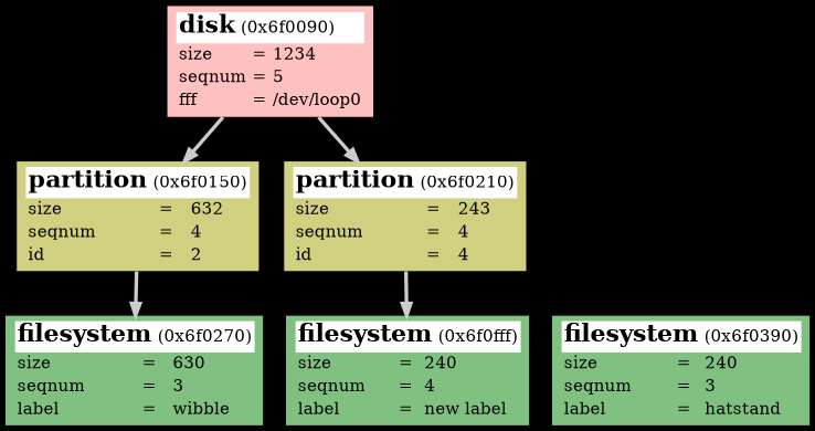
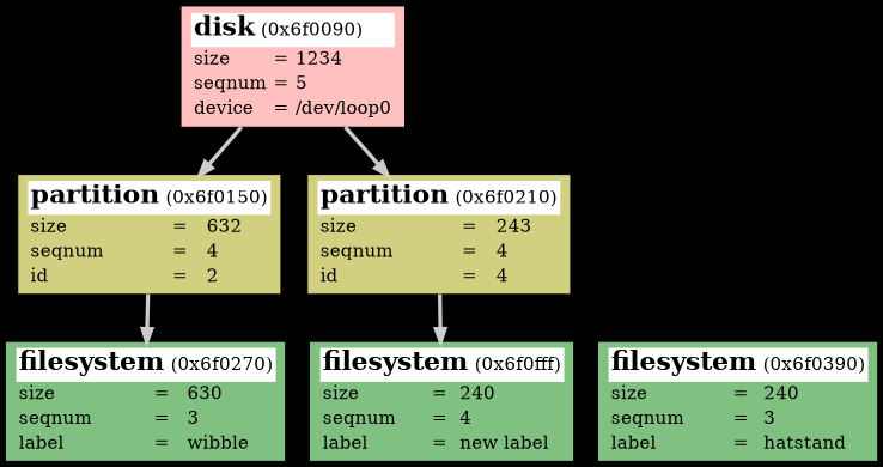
  digraph {
    bgcolor="#000000"
    color=white
    rankdir=TB
    node [color=black fillcolor="#80c080" shape=record style=filled]
    edge [color="#cccccc" penwidth=3.0]
    n1 [label=<<table cellspacing="0" border="0"> 	<tr><td align="left" bgcolor="white" colspan="3"><font color="#000000" point-size="20"><b>filesystem</b></font> (0x6f0fff)</td></tr> 	<tr><td align="left">size</td><td>=</td><td align="left">240</td></tr> 	<tr><td align="left">seqnum</td><td>=</td><td align="left">4</td></tr> 	<tr><td align="left">label</td><td>=</td><td align="left">new label</td></tr> 	</table>>]
    n2 [label=<<table cellspacing="0" border="0"> 	<tr><td align="left" bgcolor="white" colspan="3"><font color="#000000" point-size="20"><b>filesystem</b></font> (0x6f0390)</td></tr> 	<tr><td align="left">size</td><td>=</td><td align="left">240</td></tr> 	<tr><td align="left">seqnum</td><td>=</td><td align="left">3</td></tr> 	<tr><td align="left">label</td><td>=</td><td align="left">hatstand</td></tr> 	</table>>]
-   n3 [fillcolor="#ffc0c0" label=<<table cellspacing="0" border="0"> 	<tr><td align="left" bgcolor="white" colspan="3"><font color="#000000" point-size="20"><b>disk</b></font> (0x6f0090)</td></tr> 	<tr><td align="left">size</td><td>=</td><td align="left">1234</td></tr> 	<tr><td align="left">seqnum</td><td>=</td><td align="left">5</td></tr> 	<tr><td align="left">fff</td><td>=</td><td align="left">/dev/loop0</td></tr> 	</table>>]
+   n3 [fillcolor="#ffc0c0" label=<<table cellspacing="0" border="0"> 	<tr><td align="left" bgcolor="white" colspan="3"><font color="#000000" point-size="20"><b>disk</b></font> (0x6f0090)</td></tr> 	<tr><td align="left">size</td><td>=</td><td align="left">1234</td></tr> 	<tr><td align="left">seqnum</td><td>=</td><td align="left">5</td></tr> 	<tr><td align="left">device</td><td>=</td><td align="left">/dev/loop0</td></tr> 	</table>>]
    n4 [fillcolor="#d0d080" label=<<table cellspacing="0" border="0"> 	<tr><td align="left" bgcolor="white" colspan="3"><font color="#000000" point-size="20"><b>partition</b></font> (0x6f0150)</td></tr> 	<tr><td align="left">size</td><td>=</td><td align="left">632</td></tr> 	<tr><td align="left">seqnum</td><td>=</td><td align="left">4</td></tr> 	<tr><td align="left">id</td><td>=</td><td align="left">2</td></tr> 	</table>>]
    n5 [fillcolor="#d0d080" label=<<table cellspacing="0" border="0"> 	<tr><td align="left" bgcolor="white" colspan="3"><font color="#000000" point-size="20"><b>partition</b></font> (0x6f0210)</td></tr> 	<tr><td align="left">size</td><td>=</td><td align="left">243</td></tr> 	<tr><td align="left">seqnum</td><td>=</td><td align="left">4</td></tr> 	<tr><td align="left">id</td><td>=</td><td align="left">4</td></tr> 	</table>>]
    n6 [label=<<table cellspacing="0" border="0"> 	<tr><td align="left" bgcolor="white" colspan="3"><font color="#000000" point-size="20"><b>filesystem</b></font> (0x6f0270)</td></tr> 	<tr><td align="left">size</td><td>=</td><td align="left">630</td></tr> 	<tr><td align="left">seqnum</td><td>=</td><td align="left">3</td></tr> 	<tr><td align="left">label</td><td>=</td><td align="left">wibble</td></tr> 	</table>>]
    subgraph sub_1 {
      rank=same
      n1
      n2
    }
    n3 -> n4
    n3 -> n5
    n4 -> n6
    n5 -> n1
  }
